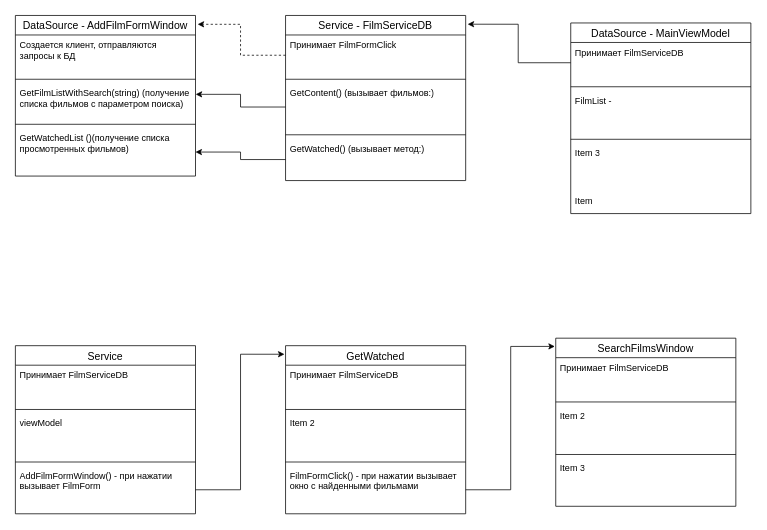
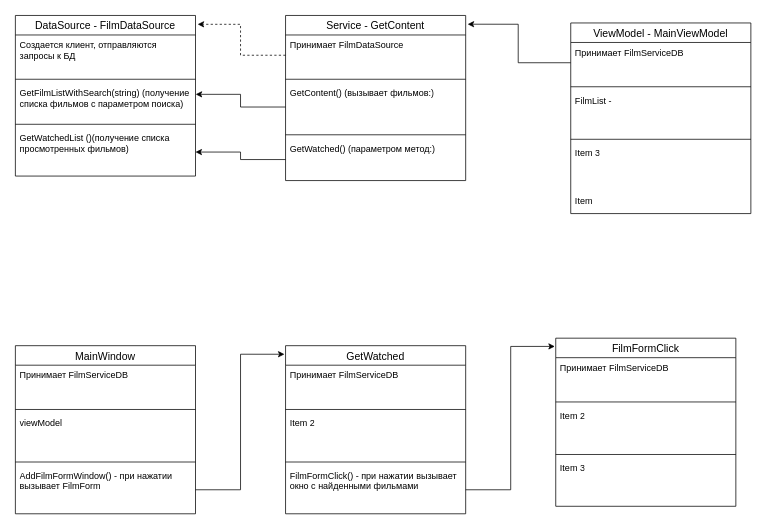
  <mxCell id="0" />
  <mxCell id="1" parent="0" />
- <mxCell id="2" value="DataSource - AddFilmFormWindow" style="swimlane;fontStyle=0;childLayout=stackLayout;horizontal=1;startSize=26;horizontalStack=0;resizeParent=1;resizeParentMax=0;resizeLast=0;collapsible=1;marginBottom=0;align=center;fontSize=14;" vertex="1" parent="1"><mxGeometry x="20" y="20" width="240" height="214" as="geometry" /></mxCell>
+ <mxCell id="2" value="DataSource - FilmDataSource" style="swimlane;fontStyle=0;childLayout=stackLayout;horizontal=1;startSize=26;horizontalStack=0;resizeParent=1;resizeParentMax=0;resizeLast=0;collapsible=1;marginBottom=0;align=center;fontSize=14;" vertex="1" parent="1"><mxGeometry x="20" y="20" width="240" height="214" as="geometry" /></mxCell>
  <mxCell id="3" value="Создается клиент, отправляются запросы к БД" style="text;strokeColor=none;fillColor=none;spacingLeft=4;spacingRight=4;overflow=hidden;rotatable=0;points=[[0,0.5],[1,0.5]];portConstraint=eastwest;fontSize=12;whiteSpace=wrap;html=1;" vertex="1" parent="2"><mxGeometry y="26" width="240" height="54" as="geometry" /></mxCell>
  <mxCell id="4" value="" style="line;strokeWidth=1;rotatable=0;dashed=0;labelPosition=right;align=left;verticalAlign=middle;spacingTop=0;spacingLeft=6;points=[];portConstraint=eastwest;" vertex="1" parent="2"><mxGeometry y="80" width="240" height="10" as="geometry" /></mxCell>
  <mxCell id="5" value="GetFilmListWithSearch(string) (получение списка фильмов с параметром поиска&lt;span style=&quot;background-color: initial;&quot;&gt;)&lt;/span&gt;" style="text;strokeColor=none;fillColor=none;spacingLeft=4;spacingRight=4;overflow=hidden;rotatable=0;points=[[0,0.5],[1,0.5]];portConstraint=eastwest;fontSize=12;whiteSpace=wrap;html=1;" vertex="1" parent="2"><mxGeometry y="90" width="240" height="50" as="geometry" /></mxCell>
  <mxCell id="6" value="" style="line;strokeWidth=1;rotatable=0;dashed=0;labelPosition=right;align=left;verticalAlign=middle;spacingTop=0;spacingLeft=6;points=[];portConstraint=eastwest;" vertex="1" parent="2"><mxGeometry y="140" width="240" height="10" as="geometry" /></mxCell>
  <mxCell id="7" value="GetWatchedList ()(получение списка просмотренных фильмов)" style="text;strokeColor=none;fillColor=none;spacingLeft=4;spacingRight=4;overflow=hidden;rotatable=0;points=[[0,0.5],[1,0.5]];portConstraint=eastwest;fontSize=12;whiteSpace=wrap;html=1;" vertex="1" parent="2"><mxGeometry y="150" width="240" height="64" as="geometry" /></mxCell>
- <mxCell id="8" value="Service - FilmServiceDB" style="swimlane;fontStyle=0;childLayout=stackLayout;horizontal=1;startSize=26;horizontalStack=0;resizeParent=1;resizeParentMax=0;resizeLast=0;collapsible=1;marginBottom=0;align=center;fontSize=14;" vertex="1" parent="1"><mxGeometry x="380" y="20" width="240" height="220" as="geometry" /></mxCell>
- <mxCell id="9" value="Принимает FilmFormClick" style="text;strokeColor=none;fillColor=none;spacingLeft=4;spacingRight=4;overflow=hidden;rotatable=0;points=[[0,0.5],[1,0.5]];portConstraint=eastwest;fontSize=12;whiteSpace=wrap;html=1;" vertex="1" parent="8"><mxGeometry y="26" width="240" height="54" as="geometry" /></mxCell>
+ <mxCell id="8" value="Service - GetContent" style="swimlane;fontStyle=0;childLayout=stackLayout;horizontal=1;startSize=26;horizontalStack=0;resizeParent=1;resizeParentMax=0;resizeLast=0;collapsible=1;marginBottom=0;align=center;fontSize=14;" vertex="1" parent="1"><mxGeometry x="380" y="20" width="240" height="220" as="geometry" /></mxCell>
+ <mxCell id="9" value="Принимает FilmDataSource" style="text;strokeColor=none;fillColor=none;spacingLeft=4;spacingRight=4;overflow=hidden;rotatable=0;points=[[0,0.5],[1,0.5]];portConstraint=eastwest;fontSize=12;whiteSpace=wrap;html=1;" vertex="1" parent="8"><mxGeometry y="26" width="240" height="54" as="geometry" /></mxCell>
  <mxCell id="10" value="" style="line;strokeWidth=1;rotatable=0;dashed=0;labelPosition=right;align=left;verticalAlign=middle;spacingTop=0;spacingLeft=6;points=[];portConstraint=eastwest;" vertex="1" parent="8"><mxGeometry y="80" width="240" height="10" as="geometry" /></mxCell>
  <mxCell id="11" value="GetContent() (вызывает фильмов:)" style="text;strokeColor=none;fillColor=none;spacingLeft=4;spacingRight=4;overflow=hidden;rotatable=0;points=[[0,0.5],[1,0.5]];portConstraint=eastwest;fontSize=12;whiteSpace=wrap;html=1;" vertex="1" parent="8"><mxGeometry y="90" width="240" height="64" as="geometry" /></mxCell>
  <mxCell id="12" value="" style="line;strokeWidth=1;rotatable=0;dashed=0;labelPosition=right;align=left;verticalAlign=middle;spacingTop=0;spacingLeft=6;points=[];portConstraint=eastwest;" vertex="1" parent="8"><mxGeometry y="154" width="240" height="10" as="geometry" /></mxCell>
- <mxCell id="13" value="GetWatched() (вызывает метод:)" style="text;strokeColor=none;fillColor=none;spacingLeft=4;spacingRight=4;overflow=hidden;rotatable=0;points=[[0,0.5],[1,0.5]];portConstraint=eastwest;fontSize=12;whiteSpace=wrap;html=1;" vertex="1" parent="8"><mxGeometry y="164" width="240" height="56" as="geometry" /></mxCell>
+ <mxCell id="13" value="GetWatched() (параметром метод:)" style="text;strokeColor=none;fillColor=none;spacingLeft=4;spacingRight=4;overflow=hidden;rotatable=0;points=[[0,0.5],[1,0.5]];portConstraint=eastwest;fontSize=12;whiteSpace=wrap;html=1;" vertex="1" parent="8"><mxGeometry y="164" width="240" height="56" as="geometry" /></mxCell>
  <mxCell id="14" style="edgeStyle=orthogonalEdgeStyle;rounded=0;orthogonalLoop=1;jettySize=auto;html=1;entryX=1.012;entryY=0.055;entryDx=0;entryDy=0;entryPerimeter=0;dashed=1;" edge="1" parent="1" source="9" target="2"><mxGeometry relative="1" as="geometry" /></mxCell>
- <mxCell id="15" value="DataSource - MainViewModel" style="swimlane;fontStyle=0;childLayout=stackLayout;horizontal=1;startSize=26;horizontalStack=0;resizeParent=1;resizeParentMax=0;resizeLast=0;collapsible=1;marginBottom=0;align=center;fontSize=14;" vertex="1" parent="1"><mxGeometry x="760" y="30" width="240" height="254" as="geometry" /></mxCell>
+ <mxCell id="15" value="ViewModel - MainViewModel" style="swimlane;fontStyle=0;childLayout=stackLayout;horizontal=1;startSize=26;horizontalStack=0;resizeParent=1;resizeParentMax=0;resizeLast=0;collapsible=1;marginBottom=0;align=center;fontSize=14;" vertex="1" parent="1"><mxGeometry x="760" y="30" width="240" height="254" as="geometry" /></mxCell>
  <mxCell id="16" value="Принимает FilmServiceDB" style="text;strokeColor=none;fillColor=none;spacingLeft=4;spacingRight=4;overflow=hidden;rotatable=0;points=[[0,0.5],[1,0.5]];portConstraint=eastwest;fontSize=12;whiteSpace=wrap;html=1;" vertex="1" parent="15"><mxGeometry y="26" width="240" height="54" as="geometry" /></mxCell>
  <mxCell id="17" value="" style="line;strokeWidth=1;rotatable=0;dashed=0;labelPosition=right;align=left;verticalAlign=middle;spacingTop=0;spacingLeft=6;points=[];portConstraint=eastwest;" vertex="1" parent="15"><mxGeometry y="80" width="240" height="10" as="geometry" /></mxCell>
  <mxCell id="18" value="FilmList -&amp;nbsp;" style="text;strokeColor=none;fillColor=none;spacingLeft=4;spacingRight=4;overflow=hidden;rotatable=0;points=[[0,0.5],[1,0.5]];portConstraint=eastwest;fontSize=12;whiteSpace=wrap;html=1;" vertex="1" parent="15"><mxGeometry y="90" width="240" height="60" as="geometry" /></mxCell>
  <mxCell id="19" value="" style="line;strokeWidth=1;rotatable=0;dashed=0;labelPosition=right;align=left;verticalAlign=middle;spacingTop=0;spacingLeft=6;points=[];portConstraint=eastwest;" vertex="1" parent="15"><mxGeometry y="150" width="240" height="10" as="geometry" /></mxCell>
  <mxCell id="20" value="Item 3" style="text;strokeColor=none;fillColor=none;spacingLeft=4;spacingRight=4;overflow=hidden;rotatable=0;points=[[0,0.5],[1,0.5]];portConstraint=eastwest;fontSize=12;whiteSpace=wrap;html=1;" vertex="1" parent="15"><mxGeometry y="160" width="240" height="64" as="geometry" /></mxCell>
  <mxCell id="21" value="Item" style="text;strokeColor=none;fillColor=none;spacingLeft=4;spacingRight=4;overflow=hidden;rotatable=0;points=[[0,0.5],[1,0.5]];portConstraint=eastwest;fontSize=12;whiteSpace=wrap;html=1;" vertex="1" parent="15"><mxGeometry y="224" width="240" height="30" as="geometry" /></mxCell>
  <mxCell id="22" style="edgeStyle=orthogonalEdgeStyle;rounded=0;orthogonalLoop=1;jettySize=auto;html=1;entryX=1.011;entryY=0.053;entryDx=0;entryDy=0;entryPerimeter=0;" edge="1" parent="1" source="16" target="8"><mxGeometry relative="1" as="geometry" /></mxCell>
  <mxCell id="23" style="edgeStyle=orthogonalEdgeStyle;rounded=0;orthogonalLoop=1;jettySize=auto;html=1;entryX=1.001;entryY=0.302;entryDx=0;entryDy=0;entryPerimeter=0;" edge="1" parent="1" source="11" target="5"><mxGeometry relative="1" as="geometry" /></mxCell>
  <mxCell id="24" style="edgeStyle=orthogonalEdgeStyle;rounded=0;orthogonalLoop=1;jettySize=auto;html=1;entryX=1;entryY=0.5;entryDx=0;entryDy=0;" edge="1" parent="1" source="13" target="7"><mxGeometry relative="1" as="geometry" /></mxCell>
- <mxCell id="25" value="Service" style="swimlane;fontStyle=0;childLayout=stackLayout;horizontal=1;startSize=26;horizontalStack=0;resizeParent=1;resizeParentMax=0;resizeLast=0;collapsible=1;marginBottom=0;align=center;fontSize=14;" vertex="1" parent="1"><mxGeometry x="20" y="460" width="240" height="224" as="geometry" /></mxCell>
+ <mxCell id="25" value="MainWindow" style="swimlane;fontStyle=0;childLayout=stackLayout;horizontal=1;startSize=26;horizontalStack=0;resizeParent=1;resizeParentMax=0;resizeLast=0;collapsible=1;marginBottom=0;align=center;fontSize=14;" vertex="1" parent="1"><mxGeometry x="20" y="460" width="240" height="224" as="geometry" /></mxCell>
  <mxCell id="26" value="Принимает FilmServiceDB" style="text;strokeColor=none;fillColor=none;spacingLeft=4;spacingRight=4;overflow=hidden;rotatable=0;points=[[0,0.5],[1,0.5]];portConstraint=eastwest;fontSize=12;whiteSpace=wrap;html=1;" vertex="1" parent="25"><mxGeometry y="26" width="240" height="54" as="geometry" /></mxCell>
  <mxCell id="27" value="" style="line;strokeWidth=1;rotatable=0;dashed=0;labelPosition=right;align=left;verticalAlign=middle;spacingTop=0;spacingLeft=6;points=[];portConstraint=eastwest;" vertex="1" parent="25"><mxGeometry y="80" width="240" height="10" as="geometry" /></mxCell>
  <mxCell id="28" value="viewModel" style="text;strokeColor=none;fillColor=none;spacingLeft=4;spacingRight=4;overflow=hidden;rotatable=0;points=[[0,0.5],[1,0.5]];portConstraint=eastwest;fontSize=12;whiteSpace=wrap;html=1;" vertex="1" parent="25"><mxGeometry y="90" width="240" height="60" as="geometry" /></mxCell>
  <mxCell id="29" value="" style="line;strokeWidth=1;rotatable=0;dashed=0;labelPosition=right;align=left;verticalAlign=middle;spacingTop=0;spacingLeft=6;points=[];portConstraint=eastwest;" vertex="1" parent="25"><mxGeometry y="150" width="240" height="10" as="geometry" /></mxCell>
  <mxCell id="30" value="AddFilmFormWindow() - при нажатии вызывает FilmForm" style="text;strokeColor=none;fillColor=none;spacingLeft=4;spacingRight=4;overflow=hidden;rotatable=0;points=[[0,0.5],[1,0.5]];portConstraint=eastwest;fontSize=12;whiteSpace=wrap;html=1;" vertex="1" parent="25"><mxGeometry y="160" width="240" height="64" as="geometry" /></mxCell>
  <mxCell id="31" value="GetWatched" style="swimlane;fontStyle=0;childLayout=stackLayout;horizontal=1;startSize=26;horizontalStack=0;resizeParent=1;resizeParentMax=0;resizeLast=0;collapsible=1;marginBottom=0;align=center;fontSize=14;" vertex="1" parent="1"><mxGeometry x="380" y="460" width="240" height="224" as="geometry" /></mxCell>
  <mxCell id="32" value="Принимает FilmServiceDB" style="text;strokeColor=none;fillColor=none;spacingLeft=4;spacingRight=4;overflow=hidden;rotatable=0;points=[[0,0.5],[1,0.5]];portConstraint=eastwest;fontSize=12;whiteSpace=wrap;html=1;" vertex="1" parent="31"><mxGeometry y="26" width="240" height="54" as="geometry" /></mxCell>
  <mxCell id="33" value="" style="line;strokeWidth=1;rotatable=0;dashed=0;labelPosition=right;align=left;verticalAlign=middle;spacingTop=0;spacingLeft=6;points=[];portConstraint=eastwest;" vertex="1" parent="31"><mxGeometry y="80" width="240" height="10" as="geometry" /></mxCell>
  <mxCell id="34" value="Item 2" style="text;strokeColor=none;fillColor=none;spacingLeft=4;spacingRight=4;overflow=hidden;rotatable=0;points=[[0,0.5],[1,0.5]];portConstraint=eastwest;fontSize=12;whiteSpace=wrap;html=1;" vertex="1" parent="31"><mxGeometry y="90" width="240" height="60" as="geometry" /></mxCell>
  <mxCell id="35" value="" style="line;strokeWidth=1;rotatable=0;dashed=0;labelPosition=right;align=left;verticalAlign=middle;spacingTop=0;spacingLeft=6;points=[];portConstraint=eastwest;" vertex="1" parent="31"><mxGeometry y="150" width="240" height="10" as="geometry" /></mxCell>
  <mxCell id="36" value="FilmFormClick() - при нажатии вызывает окно с найденными фильмами" style="text;strokeColor=none;fillColor=none;spacingLeft=4;spacingRight=4;overflow=hidden;rotatable=0;points=[[0,0.5],[1,0.5]];portConstraint=eastwest;fontSize=12;whiteSpace=wrap;html=1;" vertex="1" parent="31"><mxGeometry y="160" width="240" height="64" as="geometry" /></mxCell>
- <mxCell id="37" value="SearchFilmsWindow" style="swimlane;fontStyle=0;childLayout=stackLayout;horizontal=1;startSize=26;horizontalStack=0;resizeParent=1;resizeParentMax=0;resizeLast=0;collapsible=1;marginBottom=0;align=center;fontSize=14;" vertex="1" parent="1"><mxGeometry x="740" y="450" width="240" height="224" as="geometry" /></mxCell>
+ <mxCell id="37" value="FilmFormClick" style="swimlane;fontStyle=0;childLayout=stackLayout;horizontal=1;startSize=26;horizontalStack=0;resizeParent=1;resizeParentMax=0;resizeLast=0;collapsible=1;marginBottom=0;align=center;fontSize=14;" vertex="1" parent="1"><mxGeometry x="740" y="450" width="240" height="224" as="geometry" /></mxCell>
  <mxCell id="38" value="Принимает FilmServiceDB" style="text;strokeColor=none;fillColor=none;spacingLeft=4;spacingRight=4;overflow=hidden;rotatable=0;points=[[0,0.5],[1,0.5]];portConstraint=eastwest;fontSize=12;whiteSpace=wrap;html=1;" vertex="1" parent="37"><mxGeometry y="26" width="240" height="54" as="geometry" /></mxCell>
  <mxCell id="39" value="" style="line;strokeWidth=1;rotatable=0;dashed=0;labelPosition=right;align=left;verticalAlign=middle;spacingTop=0;spacingLeft=6;points=[];portConstraint=eastwest;" vertex="1" parent="37"><mxGeometry y="80" width="240" height="10" as="geometry" /></mxCell>
  <mxCell id="40" value="Item 2" style="text;strokeColor=none;fillColor=none;spacingLeft=4;spacingRight=4;overflow=hidden;rotatable=0;points=[[0,0.5],[1,0.5]];portConstraint=eastwest;fontSize=12;whiteSpace=wrap;html=1;" vertex="1" parent="37"><mxGeometry y="90" width="240" height="60" as="geometry" /></mxCell>
  <mxCell id="41" value="" style="line;strokeWidth=1;rotatable=0;dashed=0;labelPosition=right;align=left;verticalAlign=middle;spacingTop=0;spacingLeft=6;points=[];portConstraint=eastwest;" vertex="1" parent="37"><mxGeometry y="150" width="240" height="10" as="geometry" /></mxCell>
  <mxCell id="42" value="Item 3" style="text;strokeColor=none;fillColor=none;spacingLeft=4;spacingRight=4;overflow=hidden;rotatable=0;points=[[0,0.5],[1,0.5]];portConstraint=eastwest;fontSize=12;whiteSpace=wrap;html=1;" vertex="1" parent="37"><mxGeometry y="160" width="240" height="64" as="geometry" /></mxCell>
  <mxCell id="43" style="edgeStyle=orthogonalEdgeStyle;rounded=0;orthogonalLoop=1;jettySize=auto;html=1;entryX=-0.006;entryY=0.051;entryDx=0;entryDy=0;entryPerimeter=0;" edge="1" parent="1" source="30" target="31"><mxGeometry relative="1" as="geometry" /></mxCell>
  <mxCell id="44" style="edgeStyle=orthogonalEdgeStyle;rounded=0;orthogonalLoop=1;jettySize=auto;html=1;entryX=-0.005;entryY=0.049;entryDx=0;entryDy=0;entryPerimeter=0;" edge="1" parent="1" source="36" target="37"><mxGeometry relative="1" as="geometry" /></mxCell>
